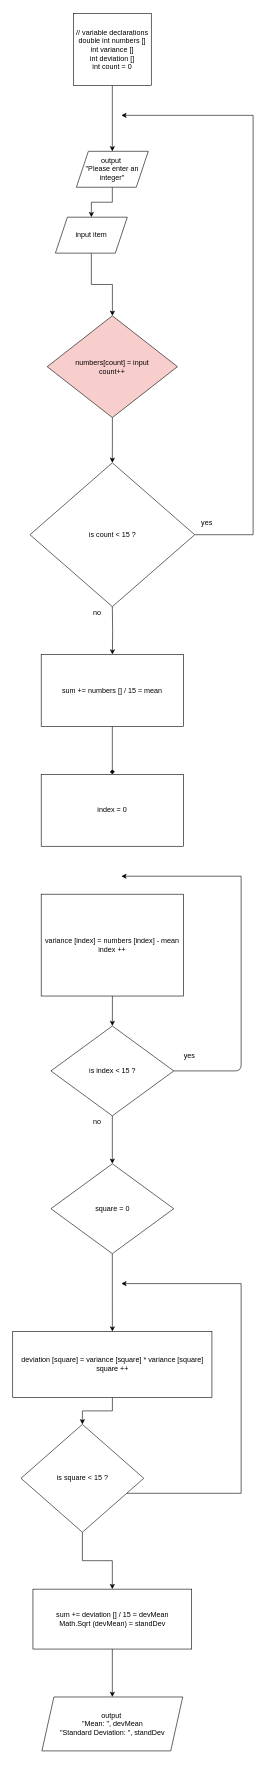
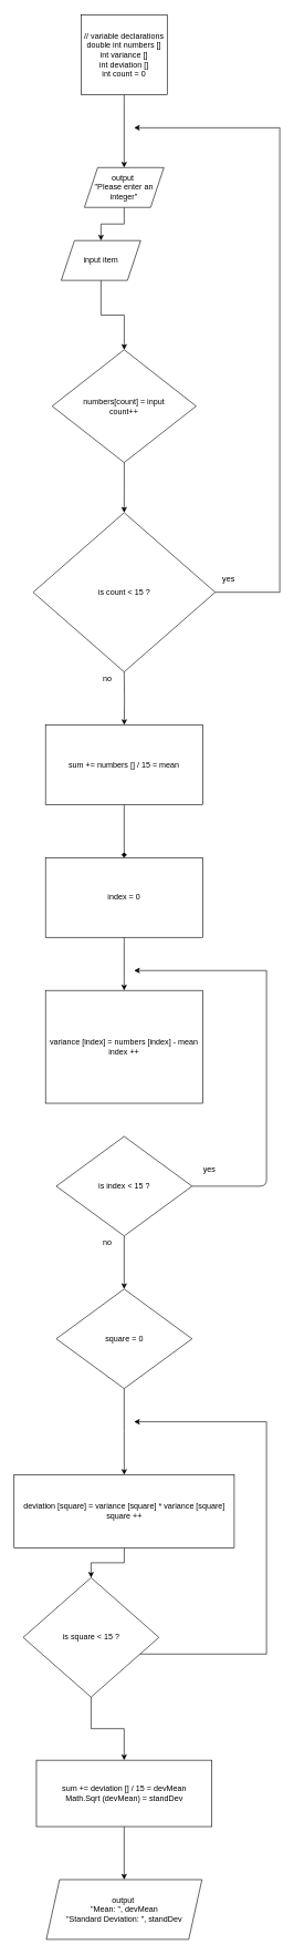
  <mxCell id="0" />
  <mxCell id="1" parent="0" />
  <mxCell id="2" value="" style="edgeStyle=orthogonalEdgeStyle;rounded=0;orthogonalLoop=1;jettySize=auto;html=1;" edge="1" parent="1" source="3" target="5"><mxGeometry relative="1" as="geometry" /></mxCell>
  <mxCell id="3" value="// variable declarations&lt;br&gt;double int numbers []&lt;br&gt;int variance []&lt;br&gt;int deviation []&lt;br&gt;int count = 0" style="rectangle;whiteSpace=wrap;html=1;fontSize=12;glass=0;strokeWidth=1;shadow=0;" parent="1" vertex="1"><mxGeometry x="122" y="20" width="130" height="120" as="geometry" /></mxCell>
  <mxCell id="4" value="" style="edgeStyle=orthogonalEdgeStyle;rounded=0;orthogonalLoop=1;jettySize=auto;html=1;" edge="1" parent="1" source="5" target="7"><mxGeometry relative="1" as="geometry" /></mxCell>
  <mxCell id="5" value="output&amp;nbsp;&lt;br&gt;&quot;Please enter an integer&quot;" style="shape=parallelogram;perimeter=parallelogramPerimeter;whiteSpace=wrap;html=1;fixedSize=1;shadow=0;strokeWidth=1;glass=0;" vertex="1" parent="1"><mxGeometry x="127" y="250" width="120" height="60" as="geometry" /></mxCell>
  <mxCell id="6" value="" style="edgeStyle=orthogonalEdgeStyle;rounded=0;orthogonalLoop=1;jettySize=auto;html=1;" edge="1" parent="1" source="7" target="9"><mxGeometry relative="1" as="geometry" /></mxCell>
  <mxCell id="7" value="input item" style="shape=parallelogram;perimeter=parallelogramPerimeter;whiteSpace=wrap;html=1;fixedSize=1;shadow=0;strokeWidth=1;glass=0;" vertex="1" parent="1"><mxGeometry x="92" y="360" width="120" height="60" as="geometry" /></mxCell>
  <mxCell id="8" value="" style="edgeStyle=orthogonalEdgeStyle;rounded=0;orthogonalLoop=1;jettySize=auto;html=1;" edge="1" parent="1" source="9"><mxGeometry relative="1" as="geometry"><mxPoint x="187" y="770" as="targetPoint" /></mxGeometry></mxCell>
- <mxCell id="9" value="numbers[count] = input&lt;br&gt;count++" style="rhombus;whiteSpace=wrap;html=1;shadow=0;strokeWidth=1;glass=0;fillColor=#f8cecc;" vertex="1" parent="1"><mxGeometry x="78.25" y="524.5" width="217.5" height="170" as="geometry" /></mxCell>
+ <mxCell id="9" value="numbers[count] = input&lt;br&gt;count++" style="rhombus;whiteSpace=wrap;html=1;shadow=0;strokeWidth=1;glass=0;" vertex="1" parent="1"><mxGeometry x="78.25" y="524.5" width="217.5" height="170" as="geometry" /></mxCell>
  <mxCell id="10" value="" style="edgeStyle=orthogonalEdgeStyle;rounded=0;orthogonalLoop=1;jettySize=auto;html=1;" edge="1" parent="1" source="11"><mxGeometry relative="1" as="geometry"><mxPoint x="202" y="190" as="targetPoint" /><Array as="points"><mxPoint x="422" y="890" /><mxPoint x="422" y="190" /></Array></mxGeometry></mxCell>
  <mxCell id="11" value="is count &amp;lt; 15 ?" style="rhombus;whiteSpace=wrap;html=1;shadow=0;strokeWidth=1;glass=0;" vertex="1" parent="1"><mxGeometry x="49.5" y="770" width="275" height="240" as="geometry" /></mxCell>
  <mxCell id="12" value="yes" style="text;html=1;strokeColor=none;fillColor=none;align=center;verticalAlign=middle;whiteSpace=wrap;rounded=0;" vertex="1" parent="1"><mxGeometry x="324.5" y="860" width="40" height="20" as="geometry" /></mxCell>
  <mxCell id="13" value="" style="edgeStyle=orthogonalEdgeStyle;rounded=0;orthogonalLoop=1;jettySize=auto;html=1;" edge="1" parent="1" target="16"><mxGeometry relative="1" as="geometry"><mxPoint x="187" y="1010" as="sourcePoint" /></mxGeometry></mxCell>
  <mxCell id="14" value="no" style="text;html=1;strokeColor=none;fillColor=none;align=center;verticalAlign=middle;whiteSpace=wrap;rounded=0;" vertex="1" parent="1"><mxGeometry x="142" y="1010" width="40" height="20" as="geometry" /></mxCell>
  <mxCell id="15" value="" style="edgeStyle=orthogonalEdgeStyle;rounded=0;orthogonalLoop=1;jettySize=auto;html=1;endArrow=diamond;" edge="1" parent="1" source="16" target="18"><mxGeometry relative="1" as="geometry" /></mxCell>
  <mxCell id="16" value="sum += numbers [] / 15 = mean" style="rectangle;whiteSpace=wrap;html=1;shadow=0;strokeWidth=1;glass=0;" vertex="1" parent="1"><mxGeometry x="68.25" y="1090" width="237.5" height="120" as="geometry" /></mxCell>
+ <mxCell id="17" value="" style="edgeStyle=orthogonalEdgeStyle;rounded=0;orthogonalLoop=1;jettySize=auto;html=1;" edge="1" parent="1" source="18" target="20"><mxGeometry relative="1" as="geometry" /></mxCell>
  <mxCell id="18" value="index = 0" style="rectangle;whiteSpace=wrap;html=1;shadow=0;strokeWidth=1;glass=0;" vertex="1" parent="1"><mxGeometry x="68.25" y="1290" width="237.5" height="120" as="geometry" /></mxCell>
- <mxCell id="19" value="" style="edgeStyle=orthogonalEdgeStyle;rounded=0;orthogonalLoop=1;jettySize=auto;html=1;" edge="1" parent="1" source="20" target="22"><mxGeometry relative="1" as="geometry" /></mxCell>
  <mxCell id="20" value="variance [index] = numbers [index] - mean&lt;br&gt;index ++" style="rectangle;whiteSpace=wrap;html=1;shadow=0;strokeWidth=1;glass=0;" vertex="1" parent="1"><mxGeometry x="68.25" y="1490" width="237.5" height="170" as="geometry" /></mxCell>
  <mxCell id="21" value="" style="edgeStyle=orthogonalEdgeStyle;rounded=0;orthogonalLoop=1;jettySize=auto;html=1;" edge="1" parent="1" source="22" target="27"><mxGeometry relative="1" as="geometry" /></mxCell>
  <mxCell id="22" value="is index &amp;lt; 15 ?" style="rhombus;whiteSpace=wrap;html=1;shadow=0;strokeWidth=1;glass=0;" vertex="1" parent="1"><mxGeometry x="84.5" y="1710" width="205" height="150" as="geometry" /></mxCell>
  <mxCell id="23" value="" style="endArrow=none;html=1;exitX=1;exitY=0.5;exitDx=0;exitDy=0;" edge="1" parent="1" source="22"><mxGeometry width="50" height="50" relative="1" as="geometry"><mxPoint x="332" y="1620" as="sourcePoint" /><mxPoint x="402" y="1460" as="targetPoint" /><Array as="points"><mxPoint x="402" y="1785" /></Array></mxGeometry></mxCell>
  <mxCell id="24" value="" style="endArrow=classic;html=1;" edge="1" parent="1"><mxGeometry width="50" height="50" relative="1" as="geometry"><mxPoint x="402" y="1460" as="sourcePoint" /><mxPoint x="202" y="1460" as="targetPoint" /></mxGeometry></mxCell>
  <mxCell id="25" value="yes" style="text;html=1;strokeColor=none;fillColor=none;align=center;verticalAlign=middle;whiteSpace=wrap;rounded=0;" vertex="1" parent="1"><mxGeometry x="295.75" y="1750" width="40" height="20" as="geometry" /></mxCell>
  <mxCell id="26" value="" style="edgeStyle=orthogonalEdgeStyle;rounded=0;orthogonalLoop=1;jettySize=auto;html=1;" edge="1" parent="1" source="27" target="30"><mxGeometry relative="1" as="geometry" /></mxCell>
  <mxCell id="27" value="square = 0" style="rhombus;whiteSpace=wrap;html=1;shadow=0;strokeWidth=1;glass=0;" vertex="1" parent="1"><mxGeometry x="84.5" y="1940" width="205" height="150" as="geometry" /></mxCell>
  <mxCell id="28" value="no" style="text;html=1;strokeColor=none;fillColor=none;align=center;verticalAlign=middle;whiteSpace=wrap;rounded=0;" vertex="1" parent="1"><mxGeometry x="142" y="1860" width="40" height="20" as="geometry" /></mxCell>
  <mxCell id="29" value="" style="edgeStyle=orthogonalEdgeStyle;rounded=0;orthogonalLoop=1;jettySize=auto;html=1;" edge="1" parent="1" source="30" target="33"><mxGeometry relative="1" as="geometry" /></mxCell>
  <mxCell id="30" value="deviation [square] = variance [square] * variance [square]&lt;br&gt;square ++" style="whiteSpace=wrap;html=1;shadow=0;strokeWidth=1;glass=0;" vertex="1" parent="1"><mxGeometry x="20.75" y="2220" width="332.5" height="110" as="geometry" /></mxCell>
  <mxCell id="31" value="" style="edgeStyle=orthogonalEdgeStyle;rounded=0;orthogonalLoop=1;jettySize=auto;html=1;" edge="1" parent="1" source="33" target="35"><mxGeometry relative="1" as="geometry" /></mxCell>
  <mxCell id="32" value="" style="edgeStyle=orthogonalEdgeStyle;rounded=0;orthogonalLoop=1;jettySize=auto;html=1;" edge="1" parent="1" source="33"><mxGeometry relative="1" as="geometry"><mxPoint x="202" y="2140" as="targetPoint" /><Array as="points"><mxPoint x="392" y="2490" /><mxPoint x="392" y="2490" /><mxPoint x="402" y="2140" /></Array></mxGeometry></mxCell>
  <mxCell id="33" value="is square &amp;lt; 15 ?" style="rhombus;whiteSpace=wrap;html=1;shadow=0;strokeWidth=1;glass=0;" vertex="1" parent="1"><mxGeometry x="34.5" y="2375" width="205" height="180" as="geometry" /></mxCell>
  <mxCell id="34" value="" style="edgeStyle=orthogonalEdgeStyle;rounded=0;orthogonalLoop=1;jettySize=auto;html=1;" edge="1" parent="1" source="35" target="36"><mxGeometry relative="1" as="geometry" /></mxCell>
  <mxCell id="35" value="sum += deviation [] / 15 = devMean&lt;br&gt;Math.Sqrt (devMean) = standDev" style="whiteSpace=wrap;html=1;shadow=0;strokeWidth=1;glass=0;" vertex="1" parent="1"><mxGeometry x="54.5" y="2650" width="265" height="100" as="geometry" /></mxCell>
  <mxCell id="36" value="output&amp;nbsp;&lt;br&gt;&quot;Mean: &quot;, devMean&lt;br&gt;&quot;Standard Deviation: &quot;, standDev" style="shape=parallelogram;perimeter=parallelogramPerimeter;whiteSpace=wrap;html=1;fixedSize=1;shadow=0;strokeWidth=1;glass=0;" vertex="1" parent="1"><mxGeometry x="69.5" y="2830" width="235" height="90" as="geometry" /></mxCell>
